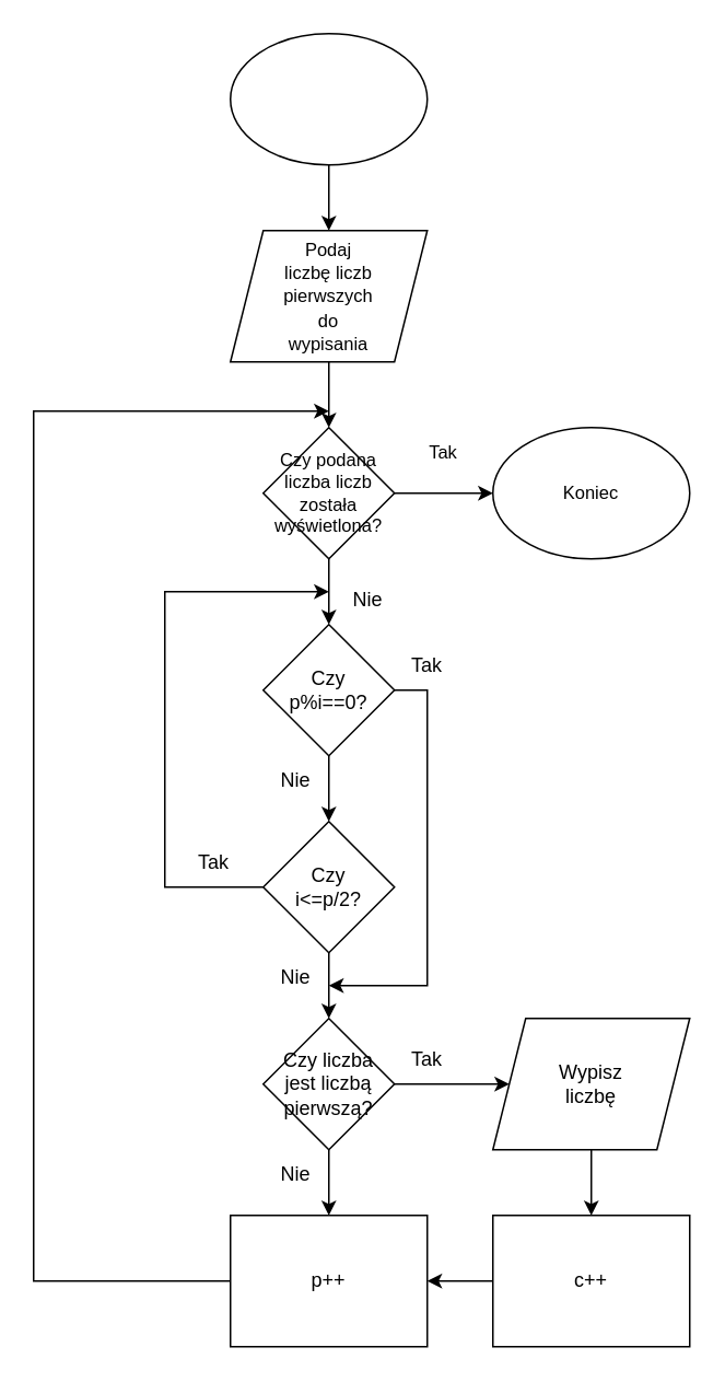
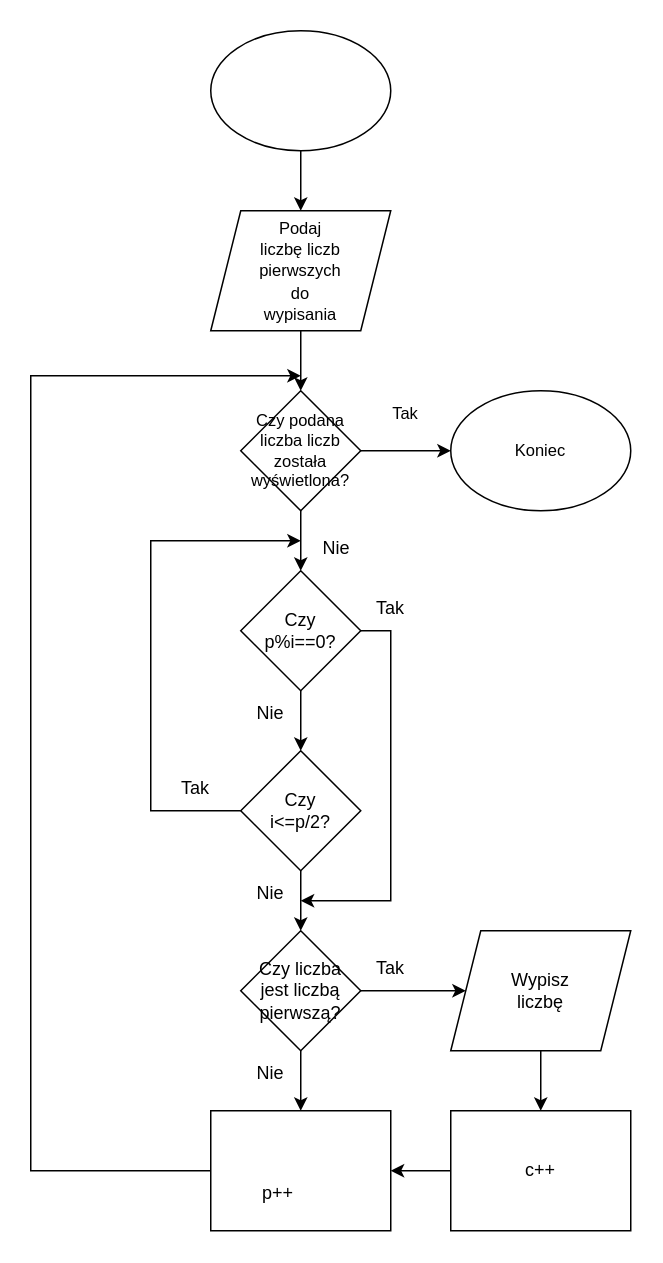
  <mxCell id="0" />
  <mxCell id="1" parent="0" />
  <mxCell id="2" style="edgeStyle=orthogonalEdgeStyle;rounded=0;orthogonalLoop=1;jettySize=auto;html=1;exitX=0.5;exitY=1;exitDx=0;exitDy=0;entryX=0.5;entryY=0;entryDx=0;entryDy=0;" parent="1" source="3" target="12" edge="1"><mxGeometry relative="1" as="geometry" /></mxCell>
  <mxCell id="3" value="" style="ellipse;whiteSpace=wrap;html=1;" parent="1" vertex="1"><mxGeometry x="140" y="20" width="120" height="80" as="geometry" /></mxCell>
  <mxCell id="4" style="edgeStyle=orthogonalEdgeStyle;rounded=0;orthogonalLoop=1;jettySize=auto;html=1;exitX=1;exitY=0.5;exitDx=0;exitDy=0;entryX=0;entryY=0.5;entryDx=0;entryDy=0;" parent="1" source="6" target="7" edge="1"><mxGeometry relative="1" as="geometry" /></mxCell>
  <mxCell id="5" style="edgeStyle=orthogonalEdgeStyle;rounded=0;orthogonalLoop=1;jettySize=auto;html=1;exitX=0.5;exitY=1;exitDx=0;exitDy=0;entryX=0.5;entryY=0;entryDx=0;entryDy=0;fontSize=11;" parent="1" source="6" target="10" edge="1"><mxGeometry relative="1" as="geometry" /></mxCell>
  <mxCell id="6" value="" style="rhombus;whiteSpace=wrap;html=1;" parent="1" vertex="1"><mxGeometry x="160" y="260" width="80" height="80" as="geometry" /></mxCell>
  <mxCell id="7" value="" style="ellipse;whiteSpace=wrap;html=1;" parent="1" vertex="1"><mxGeometry x="300" y="260" width="120" height="80" as="geometry" /></mxCell>
  <mxCell id="8" style="edgeStyle=orthogonalEdgeStyle;rounded=0;orthogonalLoop=1;jettySize=auto;html=1;exitX=0.5;exitY=1;exitDx=0;exitDy=0;entryX=0.5;entryY=0;entryDx=0;entryDy=0;" edge="1" parent="1" source="10" target="15"><mxGeometry relative="1" as="geometry" /></mxCell>
  <mxCell id="9" style="edgeStyle=orthogonalEdgeStyle;rounded=0;orthogonalLoop=1;jettySize=auto;html=1;exitX=1;exitY=0.5;exitDx=0;exitDy=0;" edge="1" parent="1" source="10"><mxGeometry relative="1" as="geometry"><mxPoint x="200" y="600" as="targetPoint" /><Array as="points"><mxPoint x="260" y="420" /></Array></mxGeometry></mxCell>
  <mxCell id="10" value="" style="rhombus;whiteSpace=wrap;html=1;" parent="1" vertex="1"><mxGeometry x="160" y="380" width="80" height="80" as="geometry" /></mxCell>
  <mxCell id="11" style="edgeStyle=orthogonalEdgeStyle;rounded=0;orthogonalLoop=1;jettySize=auto;html=1;exitX=0.5;exitY=1;exitDx=0;exitDy=0;entryX=0.5;entryY=0;entryDx=0;entryDy=0;" parent="1" source="12" target="6" edge="1"><mxGeometry relative="1" as="geometry" /></mxCell>
  <mxCell id="12" value="" style="shape=parallelogram;perimeter=parallelogramPerimeter;whiteSpace=wrap;html=1;fixedSize=1;" parent="1" vertex="1"><mxGeometry x="140" y="140" width="120" height="80" as="geometry" /></mxCell>
  <mxCell id="13" style="edgeStyle=orthogonalEdgeStyle;rounded=0;orthogonalLoop=1;jettySize=auto;html=1;exitX=0.5;exitY=1;exitDx=0;exitDy=0;entryX=0.5;entryY=0;entryDx=0;entryDy=0;" edge="1" parent="1" source="15" target="28"><mxGeometry relative="1" as="geometry" /></mxCell>
  <mxCell id="14" style="edgeStyle=orthogonalEdgeStyle;rounded=0;orthogonalLoop=1;jettySize=auto;html=1;exitX=0;exitY=0.5;exitDx=0;exitDy=0;" edge="1" parent="1" source="15"><mxGeometry relative="1" as="geometry"><mxPoint x="200" y="360" as="targetPoint" /><Array as="points"><mxPoint x="100" y="540" /><mxPoint x="100" y="360" /><mxPoint x="194" y="360" /></Array></mxGeometry></mxCell>
  <mxCell id="15" value="" style="rhombus;whiteSpace=wrap;html=1;" parent="1" vertex="1"><mxGeometry x="160" y="500" width="80" height="80" as="geometry" /></mxCell>
  <mxCell id="16" style="edgeStyle=orthogonalEdgeStyle;rounded=0;orthogonalLoop=1;jettySize=auto;html=1;exitX=0;exitY=0.5;exitDx=0;exitDy=0;entryX=1;entryY=0.5;entryDx=0;entryDy=0;" edge="1" parent="1" source="17" target="19"><mxGeometry relative="1" as="geometry"><mxPoint x="360" y="780" as="targetPoint" /></mxGeometry></mxCell>
  <mxCell id="17" value="" style="rounded=0;whiteSpace=wrap;html=1;" parent="1" vertex="1"><mxGeometry x="300" y="740" width="120" height="80" as="geometry" /></mxCell>
  <mxCell id="18" style="edgeStyle=orthogonalEdgeStyle;rounded=0;orthogonalLoop=1;jettySize=auto;html=1;exitX=0;exitY=0.5;exitDx=0;exitDy=0;" edge="1" parent="1" source="19"><mxGeometry relative="1" as="geometry"><mxPoint x="200" y="250" as="targetPoint" /><Array as="points"><mxPoint x="20" y="780" /></Array></mxGeometry></mxCell>
  <mxCell id="19" value="" style="rounded=0;whiteSpace=wrap;html=1;" parent="1" vertex="1"><mxGeometry x="140" y="740" width="120" height="80" as="geometry" /></mxCell>
  <mxCell id="20" value="&lt;font style=&quot;font-size: 11px&quot;&gt;Podaj liczbę liczb pierwszych do wypisania&lt;/font&gt;" style="text;html=1;strokeColor=none;fillColor=none;align=center;verticalAlign=middle;whiteSpace=wrap;rounded=0;" parent="1" vertex="1"><mxGeometry x="170" y="165" width="60" height="30" as="geometry" /></mxCell>
  <mxCell id="21" value="&lt;font style=&quot;font-size: 11px&quot;&gt;Czy podana liczba liczb została wyświetlona?&lt;/font&gt;" style="text;html=1;strokeColor=none;fillColor=none;align=center;verticalAlign=middle;whiteSpace=wrap;rounded=0;fontSize=11;" parent="1" vertex="1"><mxGeometry x="170" y="285" width="60" height="30" as="geometry" /></mxCell>
  <mxCell id="22" value="Tak" style="text;html=1;strokeColor=none;fillColor=none;align=center;verticalAlign=middle;whiteSpace=wrap;rounded=0;fontSize=11;" parent="1" vertex="1"><mxGeometry x="240" y="260" width="60" height="30" as="geometry" /></mxCell>
  <mxCell id="23" value="Koniec" style="text;html=1;strokeColor=none;fillColor=none;align=center;verticalAlign=middle;whiteSpace=wrap;rounded=0;fontSize=11;" parent="1" vertex="1"><mxGeometry x="330" y="285" width="60" height="30" as="geometry" /></mxCell>
  <mxCell id="24" value="Nie" style="text;html=1;strokeColor=none;fillColor=none;align=center;verticalAlign=middle;whiteSpace=wrap;rounded=0;" vertex="1" parent="1"><mxGeometry x="194" y="350" width="60" height="30" as="geometry" /></mxCell>
  <mxCell id="25" value="Czy p%i==0?" style="text;html=1;strokeColor=none;fillColor=none;align=center;verticalAlign=middle;whiteSpace=wrap;rounded=0;" vertex="1" parent="1"><mxGeometry x="170" y="405" width="60" height="30" as="geometry" /></mxCell>
  <mxCell id="26" style="edgeStyle=orthogonalEdgeStyle;rounded=0;orthogonalLoop=1;jettySize=auto;html=1;exitX=1;exitY=0.5;exitDx=0;exitDy=0;entryX=0;entryY=0.5;entryDx=0;entryDy=0;" edge="1" parent="1" source="28" target="38"><mxGeometry relative="1" as="geometry"><mxPoint x="300" y="660" as="targetPoint" /></mxGeometry></mxCell>
  <mxCell id="27" style="edgeStyle=orthogonalEdgeStyle;rounded=0;orthogonalLoop=1;jettySize=auto;html=1;exitX=0.5;exitY=1;exitDx=0;exitDy=0;entryX=0.5;entryY=0;entryDx=0;entryDy=0;" edge="1" parent="1" source="28" target="19"><mxGeometry relative="1" as="geometry" /></mxCell>
  <mxCell id="28" value="" style="rhombus;whiteSpace=wrap;html=1;" vertex="1" parent="1"><mxGeometry x="160" y="620" width="80" height="80" as="geometry" /></mxCell>
  <mxCell id="29" value="Czy i&amp;lt;=p/2?" style="text;html=1;strokeColor=none;fillColor=none;align=center;verticalAlign=middle;whiteSpace=wrap;rounded=0;" vertex="1" parent="1"><mxGeometry x="170" y="525" width="60" height="30" as="geometry" /></mxCell>
  <mxCell id="30" value="Nie" style="text;html=1;strokeColor=none;fillColor=none;align=center;verticalAlign=middle;whiteSpace=wrap;rounded=0;" vertex="1" parent="1"><mxGeometry x="150" y="460" width="60" height="30" as="geometry" /></mxCell>
  <mxCell id="31" value="Tak" style="text;html=1;strokeColor=none;fillColor=none;align=center;verticalAlign=middle;whiteSpace=wrap;rounded=0;" vertex="1" parent="1"><mxGeometry x="230" y="390" width="60" height="30" as="geometry" /></mxCell>
  <mxCell id="32" value="Tak" style="text;html=1;strokeColor=none;fillColor=none;align=center;verticalAlign=middle;whiteSpace=wrap;rounded=0;" vertex="1" parent="1"><mxGeometry x="100" y="510" width="60" height="30" as="geometry" /></mxCell>
  <mxCell id="33" value="Nie" style="text;html=1;strokeColor=none;fillColor=none;align=center;verticalAlign=middle;whiteSpace=wrap;rounded=0;" vertex="1" parent="1"><mxGeometry x="150" y="580" width="60" height="30" as="geometry" /></mxCell>
  <mxCell id="34" value="Czy liczba jest liczbą pierwszą?" style="text;html=1;strokeColor=none;fillColor=none;align=center;verticalAlign=middle;whiteSpace=wrap;rounded=0;" vertex="1" parent="1"><mxGeometry x="170" y="645" width="60" height="30" as="geometry" /></mxCell>
  <mxCell id="35" value="Tak" style="text;html=1;strokeColor=none;fillColor=none;align=center;verticalAlign=middle;whiteSpace=wrap;rounded=0;" vertex="1" parent="1"><mxGeometry x="230" y="630" width="60" height="30" as="geometry" /></mxCell>
  <mxCell id="36" value="c++" style="text;html=1;strokeColor=none;fillColor=none;align=center;verticalAlign=middle;whiteSpace=wrap;rounded=0;" vertex="1" parent="1"><mxGeometry x="330" y="765" width="60" height="30" as="geometry" /></mxCell>
  <mxCell id="37" style="edgeStyle=orthogonalEdgeStyle;rounded=0;orthogonalLoop=1;jettySize=auto;html=1;exitX=0.5;exitY=1;exitDx=0;exitDy=0;entryX=0.5;entryY=0;entryDx=0;entryDy=0;" edge="1" parent="1" source="38" target="17"><mxGeometry relative="1" as="geometry" /></mxCell>
  <mxCell id="38" value="" style="shape=parallelogram;perimeter=parallelogramPerimeter;whiteSpace=wrap;html=1;fixedSize=1;" vertex="1" parent="1"><mxGeometry x="300" y="620" width="120" height="80" as="geometry" /></mxCell>
  <mxCell id="39" value="Wypisz liczbę" style="text;html=1;strokeColor=none;fillColor=none;align=center;verticalAlign=middle;whiteSpace=wrap;rounded=0;" vertex="1" parent="1"><mxGeometry x="330" y="645" width="60" height="30" as="geometry" /></mxCell>
- <mxCell id="40" value="p++" style="text;html=1;strokeColor=none;fillColor=none;align=center;verticalAlign=middle;whiteSpace=wrap;rounded=0;" vertex="1" parent="1"><mxGeometry x="170" y="765" width="60" height="30" as="geometry" /></mxCell>
+ <mxCell id="40" value="p++" style="text;html=1;strokeColor=none;fillColor=none;align=center;verticalAlign=middle;whiteSpace=wrap;rounded=0;" vertex="1" parent="1"><mxGeometry x="155" y="780" width="60" height="30" as="geometry" /></mxCell>
  <mxCell id="41" value="Nie" style="text;html=1;strokeColor=none;fillColor=none;align=center;verticalAlign=middle;whiteSpace=wrap;rounded=0;" vertex="1" parent="1"><mxGeometry x="150" y="700" width="60" height="30" as="geometry" /></mxCell>
